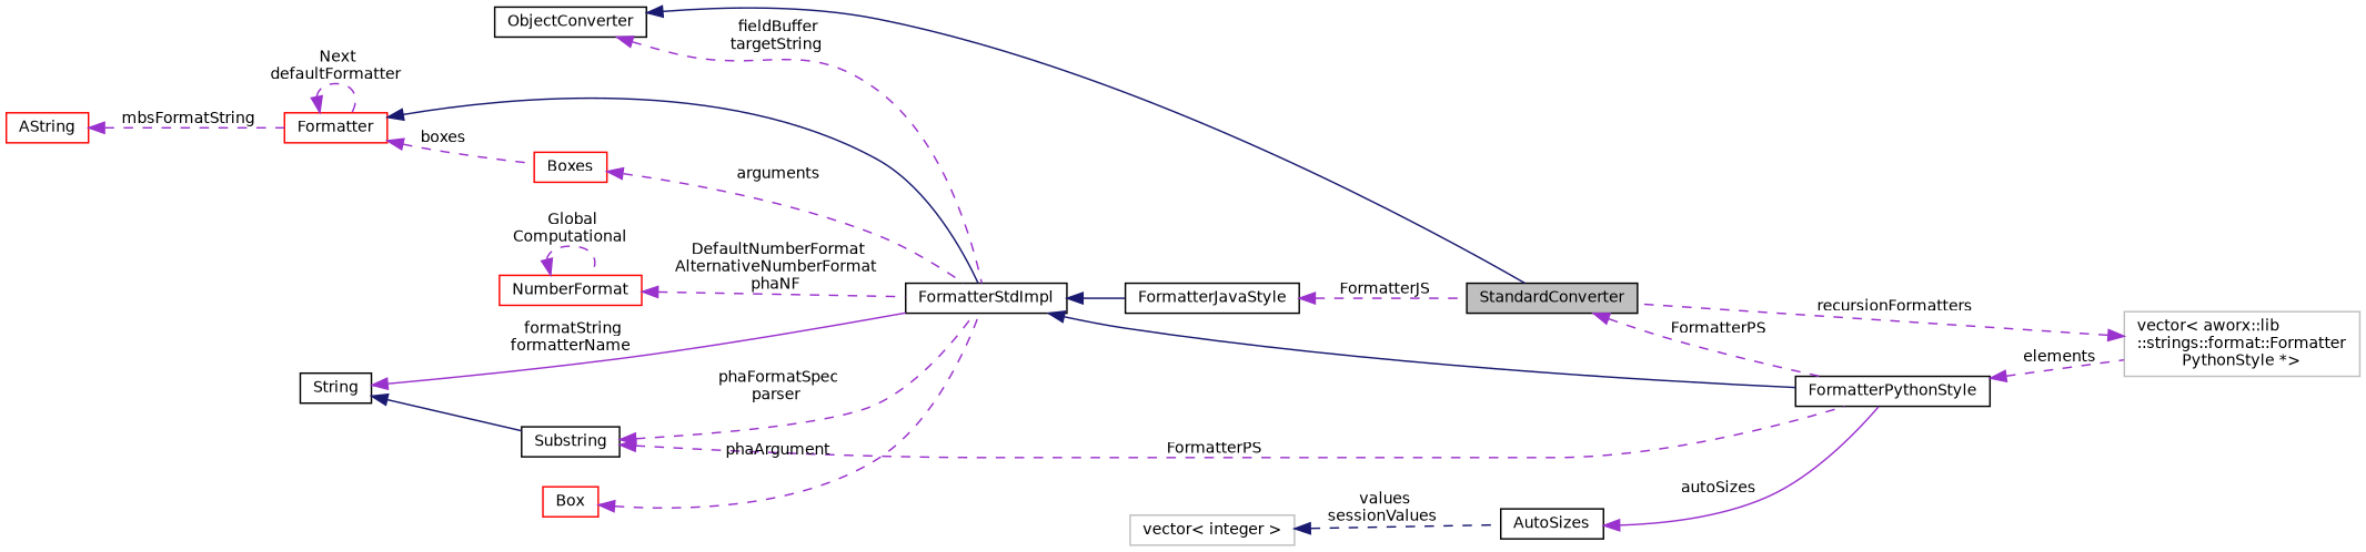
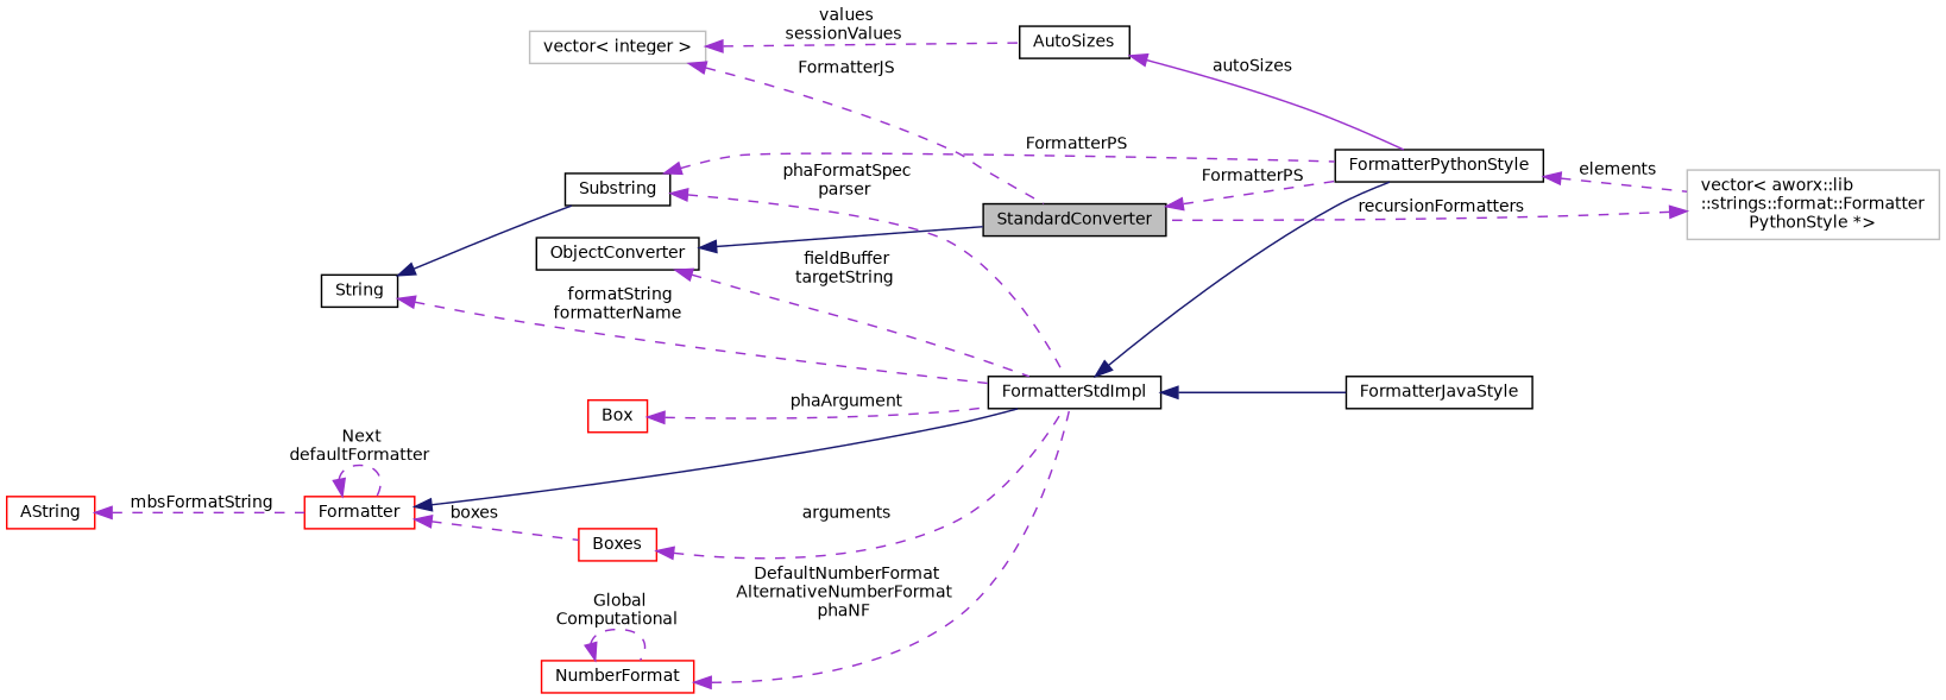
  digraph {
    rankdir=LR
    node [color=black fillcolor=white fontname=Helvetica fontsize=10 shape=record style=filled]
    edge [color=darkorchid3 dir=back fontname=Helvetica fontsize=10 labelfontname=Helvetica labelfontsize=10 style=dashed]
    n1 [fillcolor=grey75 fontcolor=black height=0.2 label=StandardConverter width=0.4]
    n2 [height=0.2 label=FormatterPythonStyle width=0.4]
    n3 [height=0.2 label=ObjectConverter width=0.4]
    n4 [height=0.2 label=FormatterStdImpl width=0.4]
    n5 [color=grey75 height=0.2 label="vector\< aworx::lib\l::strings::format::Formatter\lPythonStyle *\>" width=0.4]
    n6 [height=0.2 label=FormatterJavaStyle width=0.4]
    n7 [color=red height=0.2 label=Formatter width=0.4]
    n8 [color=red height=0.2 label=Boxes width=0.4]
    n9 [color=red height=0.2 label=AString width=0.4]
    n10 [color=red height=0.2 label=NumberFormat width=0.4]
    n11 [height=0.2 label=String width=0.4]
    n12 [height=0.2 label=Substring width=0.4]
    n13 [color=red height=0.2 label=Box width=0.4]
    n14 [height=0.2 label=AutoSizes width=0.4]
    n15 [color=grey75 height=0.2 label="vector\< integer \>" width=0.4]
    n1 -> n2 [label=" FormatterPS"]
    n2 -> n5 [label=" elements"]
    n3 -> n1 [color=midnightblue style=solid]
    n3 -> n4 [label=" fieldBuffer\ntargetString"]
    n4 -> n2 [color=midnightblue style=solid]
    n4 -> n6 [color=midnightblue style=solid]
    n5 -> n1 [label=" recursionFormatters"]
-   n6 -> n1 [label=" FormatterJS"]
+   n15 -> n1 [label=" FormatterJS"]
    n7 -> n4 [color=midnightblue style=solid]
    n7 -> n7 [label=" Next\ndefaultFormatter"]
    n7 -> n8 [label=" boxes"]
    n8 -> n4 [label=" arguments"]
    n9 -> n7 [label=" mbsFormatString"]
    n10 -> n4 [label=" DefaultNumberFormat\nAlternativeNumberFormat\nphaNF"]
    n10 -> n10 [label=" Global\nComputational"]
-   n11 -> n4 [label=" formatString\nformatterName" style=solid]
+   n11 -> n4 [label=" formatString\nformatterName"]
    n11 -> n12 [color=midnightblue style=solid]
    n12 -> n2 [label=" FormatterPS"]
    n12 -> n4 [label=" phaFormatSpec\nparser"]
    n13 -> n4 [label=" phaArgument"]
    n14 -> n2 [label=" autoSizes" style=solid]
-   n15 -> n14 [color=midnightblue label=" values\nsessionValues"]
+   n15 -> n14 [label=" values\nsessionValues"]
  }
